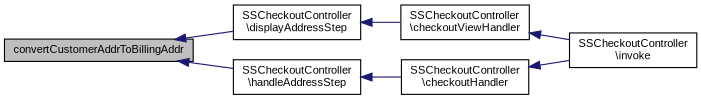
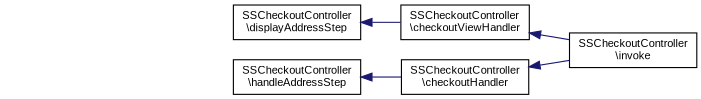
  digraph {
    rankdir=LR
    fontname="Liberation Sans"
    node [color=black fillcolor=white fontname="Liberation Sans" fontsize=10 shape=record style=filled]
    edge [color=midnightblue dir=back fontname="Liberation Sans" fontsize=10 labelfontname=Helvetica labelfontsize=10 style=solid]
-   n1 [fillcolor=grey75 fontcolor=black height=0.2 label=convertCustomerAddrToBillingAddr width=0.4]
    n2 [height=0.2 label="SSCheckoutController\l\\displayAddressStep" width=0.4]
    n3 [height=0.2 label="SSCheckoutController\l\\handleAddressStep" width=0.4]
    n4 [height=0.2 label="SSCheckoutController\l\\checkoutViewHandler" width=0.4]
    n5 [height=0.2 label="SSCheckoutController\l\\invoke" width=0.4]
    n6 [height=0.2 label="SSCheckoutController\l\\checkoutHandler" width=0.4]
-   n1 -> n2
-   n1 -> n3
    n2 -> n4
    n3 -> n6
    n4 -> n5
    n6 -> n5
  }
